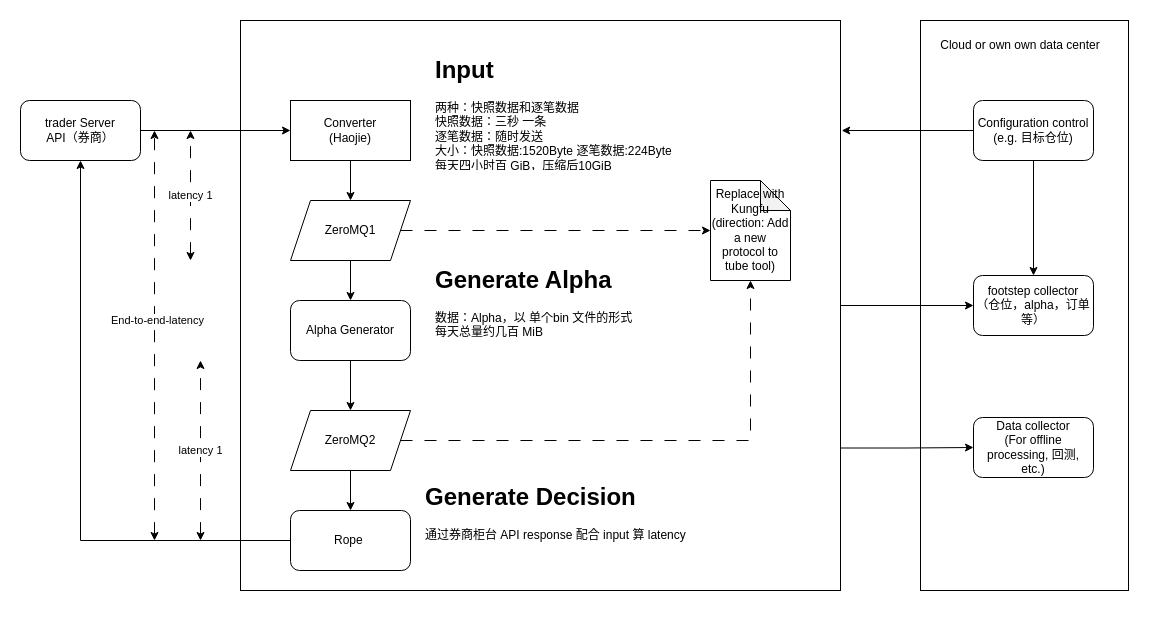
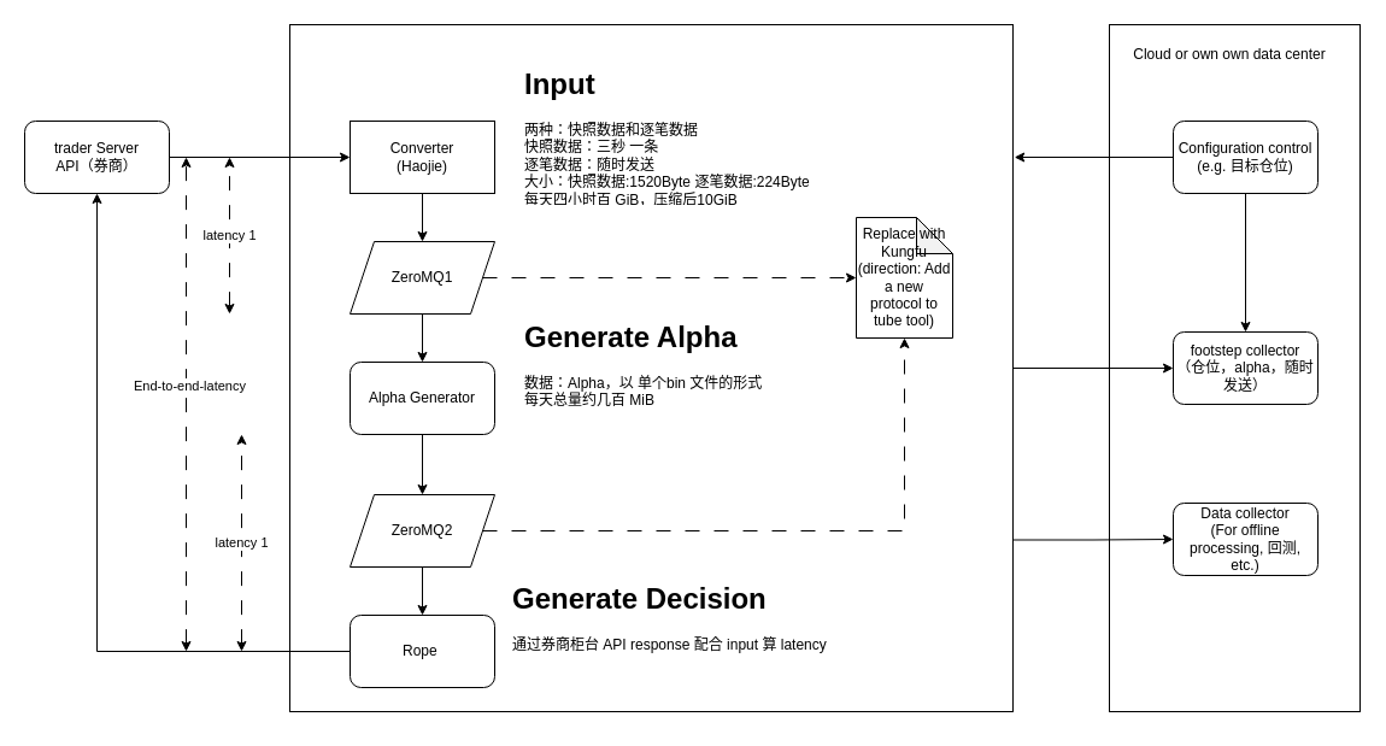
  <mxCell id="0" />
  <mxCell id="1" parent="0" />
  <mxCell id="2" value="" style="rounded=0;whiteSpace=wrap;html=1;" parent="1" vertex="1"><mxGeometry x="920" y="20" width="208" height="570" as="geometry" /></mxCell>
  <mxCell id="3" style="edgeStyle=orthogonalEdgeStyle;rounded=0;orthogonalLoop=1;jettySize=auto;html=1;entryX=0;entryY=0.5;entryDx=0;entryDy=0;" parent="1" source="5" target="23" edge="1"><mxGeometry relative="1" as="geometry" /></mxCell>
  <mxCell id="4" style="edgeStyle=orthogonalEdgeStyle;rounded=0;orthogonalLoop=1;jettySize=auto;html=1;exitX=1;exitY=0.75;exitDx=0;exitDy=0;" parent="1" source="5" target="24" edge="1"><mxGeometry relative="1" as="geometry" /></mxCell>
  <mxCell id="5" value="" style="rounded=0;whiteSpace=wrap;html=1;" parent="1" vertex="1"><mxGeometry x="240" y="20" width="600" height="570" as="geometry" /></mxCell>
  <mxCell id="6" value="" style="edgeStyle=orthogonalEdgeStyle;rounded=0;orthogonalLoop=1;jettySize=auto;html=1;" parent="1" source="7" target="9" edge="1"><mxGeometry relative="1" as="geometry" /></mxCell>
  <mxCell id="7" value="trader Server&lt;br&gt;API（券商）" style="rounded=1;whiteSpace=wrap;html=1;" parent="1" vertex="1"><mxGeometry x="20" y="100" width="120" height="60" as="geometry" /></mxCell>
  <mxCell id="8" value="" style="edgeStyle=orthogonalEdgeStyle;rounded=0;orthogonalLoop=1;jettySize=auto;html=1;" parent="1" source="9" target="14" edge="1"><mxGeometry relative="1" as="geometry" /></mxCell>
  <mxCell id="9" value="Converter&lt;br&gt;(Haojie)" style="whiteSpace=wrap;html=1;rounded=0;" parent="1" vertex="1"><mxGeometry x="290" y="100" width="120" height="60" as="geometry" /></mxCell>
  <mxCell id="10" value="" style="edgeStyle=orthogonalEdgeStyle;rounded=0;orthogonalLoop=1;jettySize=auto;html=1;" parent="1" source="11" target="17" edge="1"><mxGeometry relative="1" as="geometry" /></mxCell>
  <mxCell id="11" value="Alpha Generator" style="rounded=1;whiteSpace=wrap;html=1;" parent="1" vertex="1"><mxGeometry x="290" y="300" width="120" height="60" as="geometry" /></mxCell>
  <mxCell id="12" value="" style="edgeStyle=orthogonalEdgeStyle;rounded=0;orthogonalLoop=1;jettySize=auto;html=1;" parent="1" source="14" target="11" edge="1"><mxGeometry relative="1" as="geometry" /></mxCell>
  <mxCell id="13" style="edgeStyle=orthogonalEdgeStyle;rounded=0;orthogonalLoop=1;jettySize=auto;html=1;dashed=1;dashPattern=12 12;" parent="1" source="14" target="29" edge="1"><mxGeometry relative="1" as="geometry" /></mxCell>
  <mxCell id="14" value="ZeroMQ1" style="shape=parallelogram;perimeter=parallelogramPerimeter;whiteSpace=wrap;html=1;fixedSize=1;" parent="1" vertex="1"><mxGeometry x="290" y="200" width="120" height="60" as="geometry" /></mxCell>
  <mxCell id="15" value="" style="edgeStyle=orthogonalEdgeStyle;rounded=0;orthogonalLoop=1;jettySize=auto;html=1;" parent="1" source="17" target="19" edge="1"><mxGeometry relative="1" as="geometry" /></mxCell>
  <mxCell id="16" style="edgeStyle=orthogonalEdgeStyle;rounded=0;orthogonalLoop=1;jettySize=auto;html=1;dashed=1;dashPattern=12 12;" parent="1" source="17" target="29" edge="1"><mxGeometry relative="1" as="geometry" /></mxCell>
  <mxCell id="17" value="ZeroMQ2" style="shape=parallelogram;perimeter=parallelogramPerimeter;whiteSpace=wrap;html=1;fixedSize=1;" parent="1" vertex="1"><mxGeometry x="290" y="410" width="120" height="60" as="geometry" /></mxCell>
  <mxCell id="18" style="edgeStyle=orthogonalEdgeStyle;rounded=0;orthogonalLoop=1;jettySize=auto;html=1;entryX=0.5;entryY=1;entryDx=0;entryDy=0;" parent="1" source="19" target="7" edge="1"><mxGeometry relative="1" as="geometry" /></mxCell>
  <mxCell id="19" value="Rope&amp;nbsp;" style="rounded=1;whiteSpace=wrap;html=1;" parent="1" vertex="1"><mxGeometry x="290" y="510" width="120" height="60" as="geometry" /></mxCell>
  <mxCell id="20" style="edgeStyle=orthogonalEdgeStyle;rounded=0;orthogonalLoop=1;jettySize=auto;html=1;exitX=0;exitY=0.5;exitDx=0;exitDy=0;entryX=1.002;entryY=0.193;entryDx=0;entryDy=0;entryPerimeter=0;" parent="1" source="22" target="5" edge="1"><mxGeometry relative="1" as="geometry" /></mxCell>
  <mxCell id="21" value="" style="edgeStyle=orthogonalEdgeStyle;rounded=0;orthogonalLoop=1;jettySize=auto;html=1;" edge="1" parent="1" source="22" target="23"><mxGeometry relative="1" as="geometry" /></mxCell>
  <mxCell id="22" value="Configuration control&lt;br&gt;(e.g. 目标仓位)" style="rounded=1;whiteSpace=wrap;html=1;" parent="1" vertex="1"><mxGeometry x="973" y="100" width="120" height="60" as="geometry" /></mxCell>
- <mxCell id="23" value="footstep collector&lt;br&gt;（仓位，alpha，订单等）" style="rounded=1;whiteSpace=wrap;html=1;" parent="1" vertex="1"><mxGeometry x="973" y="275" width="120" height="60" as="geometry" /></mxCell>
+ <mxCell id="23" value="footstep collector&lt;br&gt;（仓位，alpha，随时发送）" style="rounded=1;whiteSpace=wrap;html=1;" parent="1" vertex="1"><mxGeometry x="973" y="275" width="120" height="60" as="geometry" /></mxCell>
  <mxCell id="24" value="Data collector&lt;br&gt;(For offline processing, 回测, etc.)" style="rounded=1;whiteSpace=wrap;html=1;" parent="1" vertex="1"><mxGeometry x="973" y="417" width="120" height="60" as="geometry" /></mxCell>
  <mxCell id="25" value="Cloud or own own data center" style="text;html=1;strokeColor=none;fillColor=none;align=center;verticalAlign=middle;whiteSpace=wrap;rounded=0;" parent="1" vertex="1"><mxGeometry x="920" y="30" width="200" height="30" as="geometry" /></mxCell>
  <mxCell id="26" value="&lt;h1&gt;Input&lt;/h1&gt;&lt;p&gt;两种：快照数据和逐笔数据&lt;br&gt;&lt;span style=&quot;background-color: initial;&quot;&gt;快照数据：三秒 一条&lt;br&gt;逐笔数据：随时发送&lt;br&gt;大小：快照数据:1520Byte 逐笔数据:224Byte&lt;br&gt;每天四小时百 GiB，压缩后10GiB&lt;br&gt;Test data@venti - /tmp/cntick/nano/zsh1&lt;/span&gt;&lt;/p&gt;" style="text;html=1;strokeColor=none;fillColor=none;spacing=5;spacingTop=-20;whiteSpace=wrap;overflow=hidden;rounded=0;" parent="1" vertex="1"><mxGeometry x="430" y="50" width="280" height="120" as="geometry" /></mxCell>
  <mxCell id="27" value="&lt;h1&gt;Generate Alpha&lt;/h1&gt;&lt;p&gt;数据：Alpha，以 单个bin 文件的形式&lt;span style=&quot;background-color: initial;&quot;&gt;&lt;br&gt;每天总量约几百 MiB&lt;/span&gt;&lt;/p&gt;" style="text;html=1;strokeColor=none;fillColor=none;spacing=5;spacingTop=-20;whiteSpace=wrap;overflow=hidden;rounded=0;" parent="1" vertex="1"><mxGeometry x="430" y="260" width="280" height="120" as="geometry" /></mxCell>
  <mxCell id="28" value="&lt;h1&gt;Generate Decision&lt;/h1&gt;&lt;p&gt;&lt;span style=&quot;background-color: initial;&quot;&gt;通过券商柜台 API response 配合 input 算 latency&lt;/span&gt;&lt;/p&gt;" style="text;html=1;strokeColor=none;fillColor=none;spacing=5;spacingTop=-20;whiteSpace=wrap;overflow=hidden;rounded=0;" parent="1" vertex="1"><mxGeometry x="420" y="477" width="280" height="120" as="geometry" /></mxCell>
  <mxCell id="29" value="Replace with Kungfu&lt;br&gt;(direction: Add a new protocol to tube tool)" style="shape=note;whiteSpace=wrap;html=1;backgroundOutline=1;darkOpacity=0.05;" parent="1" vertex="1"><mxGeometry x="710" y="180" width="80" height="100" as="geometry" /></mxCell>
  <mxCell id="30" value="" style="endArrow=classic;startArrow=classic;html=1;rounded=0;dashed=1;dashPattern=12 12;" parent="1" edge="1"><mxGeometry width="50" height="50" relative="1" as="geometry"><mxPoint x="154" y="540" as="sourcePoint" /><mxPoint x="154" y="130" as="targetPoint" /></mxGeometry></mxCell>
  <mxCell id="31" value="End-to-end-latency" style="edgeLabel;html=1;align=center;verticalAlign=middle;resizable=0;points=[];" parent="30" vertex="1" connectable="0"><mxGeometry x="0.077" y="-2" relative="1" as="geometry"><mxPoint as="offset" /></mxGeometry></mxCell>
  <mxCell id="32" value="latency 1" style="endArrow=classic;startArrow=classic;html=1;rounded=0;dashed=1;dashPattern=12 12;" parent="1" edge="1"><mxGeometry width="50" height="50" relative="1" as="geometry"><mxPoint x="190" y="260" as="sourcePoint" /><mxPoint x="190" y="130" as="targetPoint" /><Array as="points"><mxPoint x="190" y="190" /></Array></mxGeometry></mxCell>
  <mxCell id="33" value="latency 1" style="endArrow=classic;startArrow=classic;html=1;rounded=0;dashed=1;dashPattern=12 12;" parent="1" edge="1"><mxGeometry width="50" height="50" relative="1" as="geometry"><mxPoint x="200" y="540" as="sourcePoint" /><mxPoint x="200" y="360" as="targetPoint" /></mxGeometry></mxCell>
